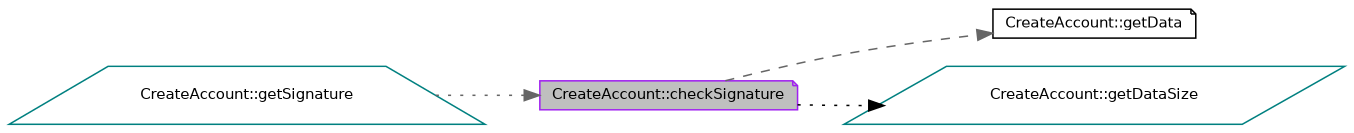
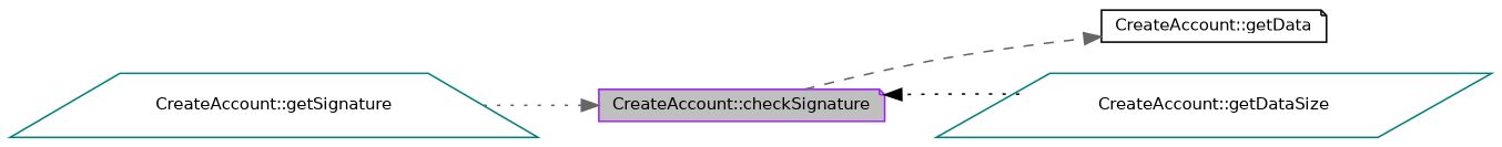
  digraph {
    rankdir=LR
    node [color=teal fillcolor=white fontname=Helvetica fontsize=10 shape=note style=filled]
    edge [color=gray40 fontname=Helvetica fontsize=10 labelfontname=Helvetica labelfontsize=10 style=dotted]
    n1 [color=purple fillcolor=grey75 fontcolor=black height=0.2 label="CreateAccount::checkSignature" width=0.4]
    n2 [color=black height=0.2 label="CreateAccount::getData" width=0.4]
    n3 [height=0.2 label="CreateAccount::getDataSize" shape=parallelogram width=0.4]
    n4 [height=0.2 label="CreateAccount::getSignature" shape=trapezium width=0.4]
    n1 -> n2 [style=dashed]
-   n1 -> n3 [color=black]
+   n3 -> n1 [color=black]
    n4 -> n1
  }
